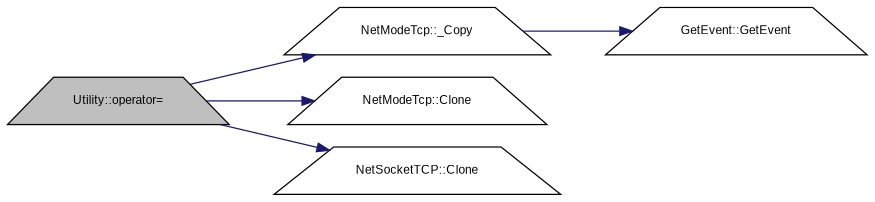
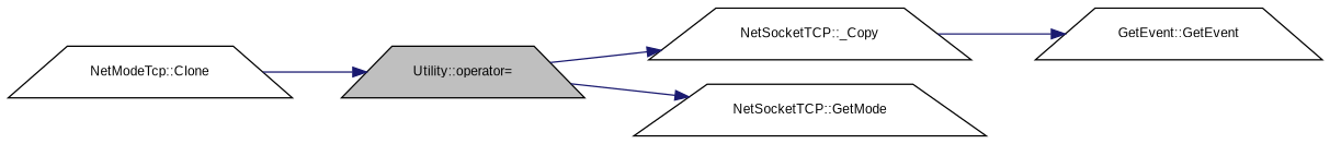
  digraph {
    fontname="Liberation Sans"
    rankdir=LR
    node [color=black fillcolor=white fontname="Liberation Sans" fontsize=10 shape=trapezium style=filled]
    edge [color=midnightblue fontname="Liberation Sans" fontsize=10 labelfontname=FreeSans labelfontsize=10 style=solid]
    n1 [fillcolor=grey75 fontcolor=black height=0.2 label="Utility::operator=" width=0.4]
-   n2 [height=0.2 label="NetModeTcp::_Copy" width=0.4]
+   n2 [height=0.2 label="NetSocketTCP::_Copy" width=0.4]
    n3 [height=0.2 label="NetModeTcp::Clone" width=0.4]
-   n4 [height=0.2 label="NetSocketTCP::Clone" width=0.4]
+   n4 [height=0.2 label="NetSocketTCP::GetMode" width=0.4]
    n5 [height=0.2 label="GetEvent::GetEvent" width=0.4]
    n1 -> n2
-   n1 -> n3
+   n3 -> n1
    n1 -> n4
    n2 -> n5
  }
